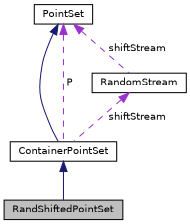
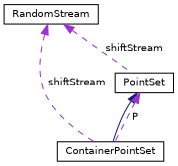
  digraph {
    node [color=black fontname=Helvetica fontsize=10 shape=record]
    edge [color=darkorchid3 dir=back fontname=Helvetica fontsize=10 labelfontname=Helvetica labelfontsize=10 style=dashed]
-   n1 [fillcolor=grey75 fontcolor=black height=0.2 label=RandShiftedPointSet style=filled width=0.4]
    n2 [height=0.2 label=ContainerPointSet width=0.4]
    n3 [height=0.2 label=PointSet width=0.4]
    n4 [height=0.2 label=RandomStream width=0.4]
-   n2 -> n1 [color=midnightblue style=solid]
    n3 -> n2 [color=midnightblue style=solid]
    n3 -> n2 [label=" P"]
    n4 -> n2 [label=" shiftStream"]
-   n3 -> n4 [label=" shiftStream"]
+   n4 -> n3 [label=" shiftStream"]
  }
